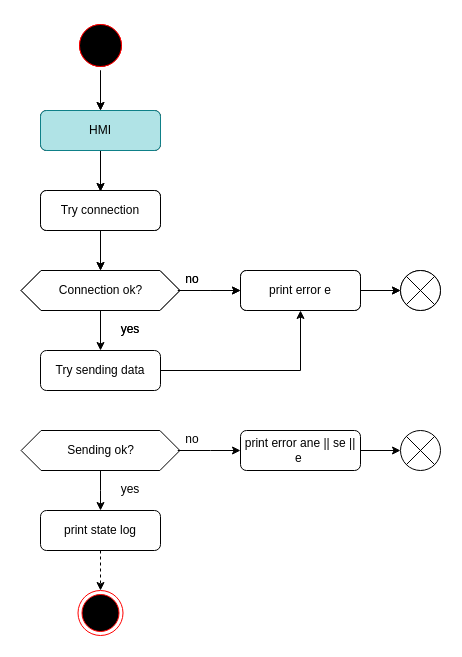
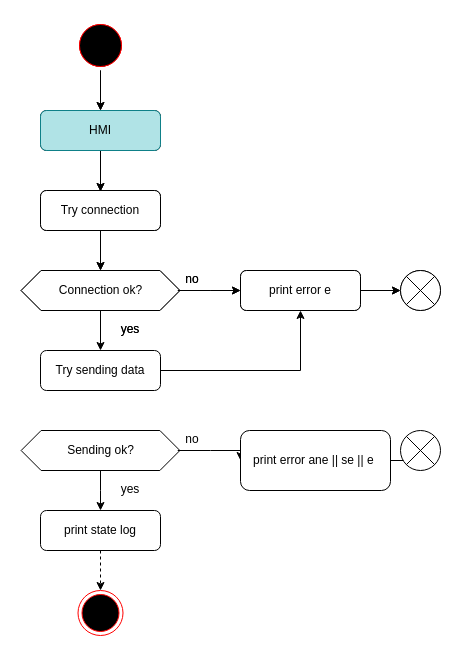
  <mxCell id="0" />
  <mxCell id="1" parent="0" />
  <mxCell id="2" value="" style="edgeStyle=orthogonalEdgeStyle;rounded=0;orthogonalLoop=1;jettySize=auto;html=1;" parent="1" source="3" target="5" edge="1"><mxGeometry relative="1" as="geometry" /></mxCell>
  <mxCell id="3" value="" style="ellipse;html=1;shape=startState;fillColor=#000000;strokeColor=#ff0000;" parent="1" vertex="1"><mxGeometry x="75" y="20" width="50" height="50" as="geometry" /></mxCell>
  <mxCell id="4" style="edgeStyle=orthogonalEdgeStyle;rounded=0;orthogonalLoop=1;jettySize=auto;html=1;entryX=0.5;entryY=0;entryDx=0;entryDy=0;" parent="1" source="5" edge="1"><mxGeometry relative="1" as="geometry"><mxPoint x="100" y="191" as="targetPoint" /></mxGeometry></mxCell>
  <mxCell id="5" value="HMI" style="rounded=1;whiteSpace=wrap;html=1;" parent="1" vertex="1"><mxGeometry x="40" y="110" width="120" height="40" as="geometry" /></mxCell>
  <mxCell id="6" style="edgeStyle=orthogonalEdgeStyle;rounded=0;orthogonalLoop=1;jettySize=auto;html=1;entryX=0.5;entryY=0;entryDx=0;entryDy=0;" parent="1" source="7" target="8" edge="1"><mxGeometry relative="1" as="geometry" /></mxCell>
  <mxCell id="7" value="Try connection" style="rounded=1;whiteSpace=wrap;html=1;" parent="1" vertex="1"><mxGeometry x="40" y="190" width="120" height="40" as="geometry" /></mxCell>
  <mxCell id="8" value="Connection ok?" style="shape=hexagon;perimeter=hexagonPerimeter2;whiteSpace=wrap;html=1;fixedSize=1;rounded=0;sketch=0;shadow=0;" parent="1" vertex="1"><mxGeometry x="20.63" y="270" width="158.75" height="40" as="geometry" /></mxCell>
  <mxCell id="9" style="edgeStyle=orthogonalEdgeStyle;rounded=0;orthogonalLoop=1;jettySize=auto;html=1;entryX=0.5;entryY=0;entryDx=0;entryDy=0;" parent="1" source="10" edge="1"><mxGeometry relative="1" as="geometry"><mxPoint x="100" y="510" as="targetPoint" /></mxGeometry></mxCell>
  <mxCell id="10" value="print state log" style="rounded=1;whiteSpace=wrap;html=1;" parent="1" vertex="1"><mxGeometry x="40" y="430" width="120" height="40" as="geometry" /></mxCell>
  <mxCell id="11" style="edgeStyle=orthogonalEdgeStyle;rounded=0;orthogonalLoop=1;jettySize=auto;html=1;exitX=0.25;exitY=1;exitDx=0;exitDy=0;entryX=0;entryY=0.5;entryDx=0;entryDy=0;" parent="1" source="12" edge="1"><mxGeometry relative="1" as="geometry"><Array as="points"><mxPoint x="210" y="290" /><mxPoint x="210" y="290" /></Array><mxPoint x="240" y="290" as="targetPoint" /></mxGeometry></mxCell>
  <mxCell id="12" value="&lt;font style=&quot;font-size: 12px;&quot;&gt;no&lt;/font&gt;" style="text;html=1;strokeColor=none;fillColor=none;align=center;verticalAlign=middle;whiteSpace=wrap;rounded=0;fontSize=23;" parent="1" vertex="1"><mxGeometry x="162.24" y="260" width="60" height="30" as="geometry" /></mxCell>
  <mxCell id="13" style="edgeStyle=orthogonalEdgeStyle;rounded=0;orthogonalLoop=1;jettySize=auto;html=1;entryX=0;entryY=0.5;entryDx=0;entryDy=0;" parent="1" source="14" target="15" edge="1"><mxGeometry relative="1" as="geometry" /></mxCell>
  <mxCell id="14" value="print error" style="rounded=1;whiteSpace=wrap;html=1;" parent="1" vertex="1"><mxGeometry x="240" y="270" width="120" height="40" as="geometry" /></mxCell>
  <mxCell id="15" value="" style="shape=sumEllipse;perimeter=ellipsePerimeter;whiteSpace=wrap;html=1;backgroundOutline=1;" parent="1" vertex="1"><mxGeometry x="400" y="270" width="40" height="40" as="geometry" /></mxCell>
  <mxCell id="16" value="&lt;font style=&quot;font-size: 12px;&quot;&gt;yes&lt;/font&gt;" style="text;html=1;strokeColor=none;fillColor=none;align=center;verticalAlign=middle;whiteSpace=wrap;rounded=0;fontSize=23;" parent="1" vertex="1"><mxGeometry x="100" y="310" width="60" height="30" as="geometry" /></mxCell>
  <mxCell id="17" value="" style="edgeStyle=orthogonalEdgeStyle;rounded=0;orthogonalLoop=1;jettySize=auto;html=1;" parent="1" source="18" target="20" edge="1"><mxGeometry relative="1" as="geometry" /></mxCell>
  <mxCell id="18" value="" style="ellipse;html=1;shape=startState;fillColor=#000000;strokeColor=#ff0000;" parent="1" vertex="1"><mxGeometry x="75" y="20" width="50" height="50" as="geometry" /></mxCell>
  <mxCell id="19" style="edgeStyle=orthogonalEdgeStyle;rounded=0;orthogonalLoop=1;jettySize=auto;html=1;entryX=0.5;entryY=0;entryDx=0;entryDy=0;" parent="1" source="20" edge="1"><mxGeometry relative="1" as="geometry"><mxPoint x="100" y="191" as="targetPoint" /></mxGeometry></mxCell>
  <mxCell id="20" value="HMI" style="rounded=1;whiteSpace=wrap;html=1;fillColor=#b0e3e6;strokeColor=#0e8088;" parent="1" vertex="1"><mxGeometry x="40" y="110" width="120" height="40" as="geometry" /></mxCell>
  <mxCell id="21" value="" style="ellipse;html=1;shape=endState;fillColor=#000000;strokeColor=#ff0000;" parent="1" vertex="1"><mxGeometry x="77.5" y="590" width="45" height="45" as="geometry" /></mxCell>
  <mxCell id="22" style="edgeStyle=orthogonalEdgeStyle;rounded=0;orthogonalLoop=1;jettySize=auto;html=1;entryX=0.5;entryY=0;entryDx=0;entryDy=0;" parent="1" source="23" target="25" edge="1"><mxGeometry relative="1" as="geometry" /></mxCell>
  <mxCell id="23" value="Try connection" style="rounded=1;whiteSpace=wrap;html=1;" parent="1" vertex="1"><mxGeometry x="40" y="190" width="120" height="40" as="geometry" /></mxCell>
  <mxCell id="24" style="edgeStyle=orthogonalEdgeStyle;rounded=0;orthogonalLoop=1;jettySize=auto;html=1;exitX=0.5;exitY=1;exitDx=0;exitDy=0;entryX=0.5;entryY=0;entryDx=0;entryDy=0;" parent="1" source="25" target="42" edge="1"><mxGeometry relative="1" as="geometry" /></mxCell>
  <mxCell id="25" value="Connection ok?" style="shape=hexagon;perimeter=hexagonPerimeter2;whiteSpace=wrap;html=1;fixedSize=1;rounded=0;sketch=0;shadow=0;" parent="1" vertex="1"><mxGeometry x="20.63" y="270" width="158.75" height="40" as="geometry" /></mxCell>
  <mxCell id="26" style="edgeStyle=orthogonalEdgeStyle;rounded=0;orthogonalLoop=1;jettySize=auto;html=1;entryX=0.5;entryY=0;entryDx=0;entryDy=0;dashed=1;" parent="1" source="27" target="21" edge="1"><mxGeometry relative="1" as="geometry" /></mxCell>
  <mxCell id="27" value="print state log" style="rounded=1;whiteSpace=wrap;html=1;" parent="1" vertex="1"><mxGeometry x="40" y="510" width="120" height="40" as="geometry" /></mxCell>
  <mxCell id="28" style="edgeStyle=orthogonalEdgeStyle;rounded=0;orthogonalLoop=1;jettySize=auto;html=1;exitX=0.25;exitY=1;exitDx=0;exitDy=0;entryX=0;entryY=0.5;entryDx=0;entryDy=0;" parent="1" source="29" edge="1"><mxGeometry relative="1" as="geometry"><Array as="points"><mxPoint x="210" y="290" /><mxPoint x="210" y="290" /></Array><mxPoint x="240" y="290" as="targetPoint" /></mxGeometry></mxCell>
  <mxCell id="29" value="&lt;font style=&quot;font-size: 12px;&quot;&gt;no&lt;/font&gt;" style="text;html=1;strokeColor=none;fillColor=none;align=center;verticalAlign=middle;whiteSpace=wrap;rounded=0;fontSize=23;" parent="1" vertex="1"><mxGeometry x="162.24" y="260" width="60" height="30" as="geometry" /></mxCell>
  <mxCell id="30" style="edgeStyle=orthogonalEdgeStyle;rounded=0;orthogonalLoop=1;jettySize=auto;html=1;entryX=0;entryY=0.5;entryDx=0;entryDy=0;" parent="1" source="31" target="32" edge="1"><mxGeometry relative="1" as="geometry" /></mxCell>
  <mxCell id="31" value="print error e" style="rounded=1;whiteSpace=wrap;html=1;" parent="1" vertex="1"><mxGeometry x="240" y="270" width="120" height="40" as="geometry" /></mxCell>
  <mxCell id="32" value="" style="shape=sumEllipse;perimeter=ellipsePerimeter;whiteSpace=wrap;html=1;backgroundOutline=1;" parent="1" vertex="1"><mxGeometry x="400" y="270" width="40" height="40" as="geometry" /></mxCell>
  <mxCell id="33" value="&lt;font style=&quot;font-size: 12px;&quot;&gt;yes&lt;/font&gt;" style="text;html=1;strokeColor=none;fillColor=none;align=center;verticalAlign=middle;whiteSpace=wrap;rounded=0;fontSize=23;" parent="1" vertex="1"><mxGeometry x="100" y="310" width="60" height="30" as="geometry" /></mxCell>
  <mxCell id="34" value="Sending ok?" style="shape=hexagon;perimeter=hexagonPerimeter2;whiteSpace=wrap;html=1;fixedSize=1;rounded=0;sketch=0;shadow=0;" parent="1" vertex="1"><mxGeometry x="20.63" y="430" width="158.75" height="40" as="geometry" /></mxCell>
  <mxCell id="35" style="edgeStyle=orthogonalEdgeStyle;rounded=0;orthogonalLoop=1;jettySize=auto;html=1;exitX=0.25;exitY=1;exitDx=0;exitDy=0;entryX=0;entryY=0.5;entryDx=0;entryDy=0;" parent="1" source="36" target="39" edge="1"><mxGeometry relative="1" as="geometry"><Array as="points"><mxPoint x="210" y="450" /><mxPoint x="210" y="450" /></Array></mxGeometry></mxCell>
  <mxCell id="36" value="&lt;font style=&quot;font-size: 12px;&quot;&gt;no&lt;/font&gt;" style="text;html=1;strokeColor=none;fillColor=none;align=center;verticalAlign=middle;whiteSpace=wrap;rounded=0;fontSize=23;" parent="1" vertex="1"><mxGeometry x="162.24" y="420" width="60" height="30" as="geometry" /></mxCell>
  <mxCell id="37" value="&lt;font style=&quot;font-size: 12px;&quot;&gt;yes&lt;/font&gt;" style="text;html=1;strokeColor=none;fillColor=none;align=center;verticalAlign=middle;whiteSpace=wrap;rounded=0;fontSize=23;" parent="1" vertex="1"><mxGeometry x="100" y="470" width="60" height="30" as="geometry" /></mxCell>
  <mxCell id="38" style="edgeStyle=orthogonalEdgeStyle;rounded=0;orthogonalLoop=1;jettySize=auto;html=1;entryX=0;entryY=0.5;entryDx=0;entryDy=0;" parent="1" source="39" target="40" edge="1"><mxGeometry relative="1" as="geometry" /></mxCell>
- <mxCell id="39" value="print error ane || se || e&amp;nbsp;" style="rounded=1;whiteSpace=wrap;html=1;" parent="1" vertex="1"><mxGeometry x="240" y="430" width="120" height="40" as="geometry" /></mxCell>
+ <mxCell id="39" value="print error ane || se || e&amp;nbsp;" style="rounded=1;whiteSpace=wrap;html=1;" parent="1" vertex="1"><mxGeometry x="240" y="430" width="150" height="60" as="geometry" /></mxCell>
  <mxCell id="40" value="" style="shape=sumEllipse;perimeter=ellipsePerimeter;whiteSpace=wrap;html=1;backgroundOutline=1;" parent="1" vertex="1"><mxGeometry x="400" y="430" width="40" height="40" as="geometry" /></mxCell>
  <mxCell id="41" style="edgeStyle=orthogonalEdgeStyle;rounded=0;orthogonalLoop=1;jettySize=auto;html=1;" parent="1" source="42" target="31" edge="1"><mxGeometry relative="1" as="geometry" /></mxCell>
  <mxCell id="42" value="Try sending data" style="rounded=1;whiteSpace=wrap;html=1;" parent="1" vertex="1"><mxGeometry x="40" y="350" width="120" height="40" as="geometry" /></mxCell>
